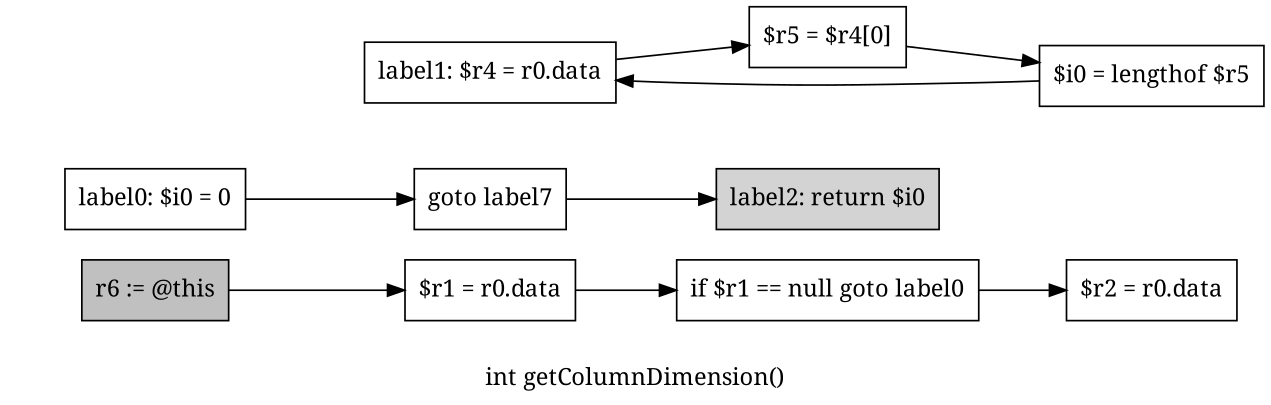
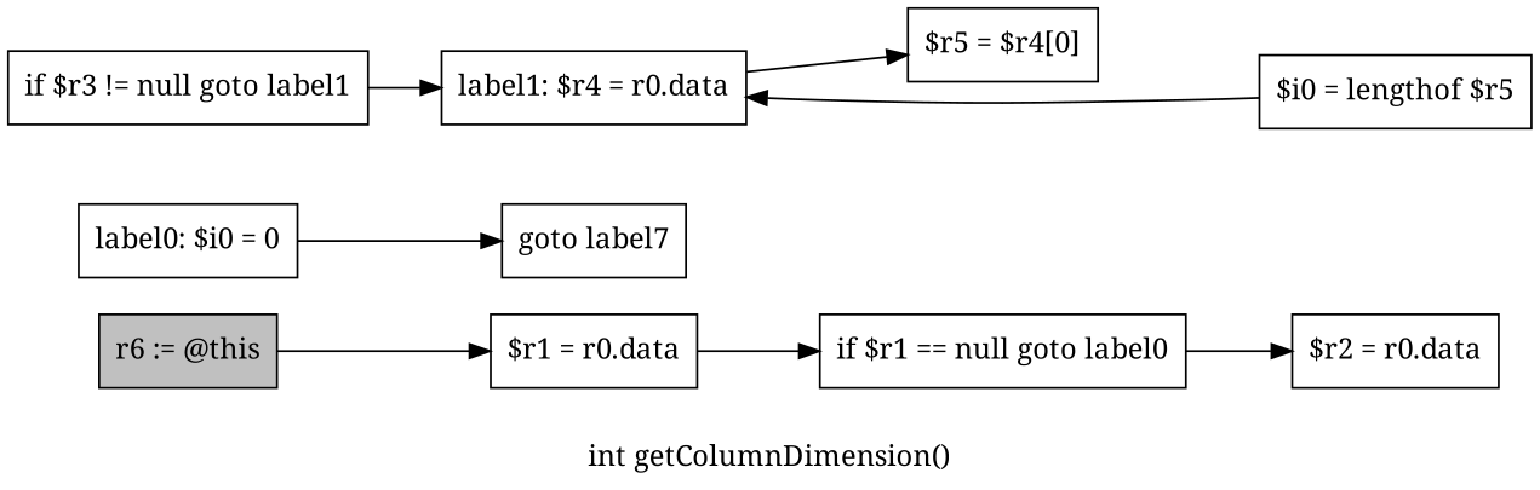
  digraph {
    fontname="Noto Serif"
    label="int getColumnDimension()"
    rankdir=LR
    node [fontname="Noto Serif" shape=box]
    edge [fontname="Noto Serif"]
    n1 [fillcolor=gray label="r6 := @this" style=filled]
    n2 [label="$r1 = r0.data"]
    n3 [label="if $r1 == null goto label0"]
    n4 [label="$r2 = r0.data"]
    n5 [label="label0: $i0 = 0"]
    n6 [label="goto label7"]
-   n7 [fillcolor=lightgray label="label2: return $i0" style=filled]
+   n8 [label="if $r3 != null goto label1"]
    n9 [label="label1: $r4 = r0.data"]
    n10 [label="$r5 = $r4[0]"]
    n11 [label="$i0 = lengthof $r5"]
    n1 -> n2
    n2 -> n3
    n3 -> n4
    n5 -> n6
-   n6 -> n7
+   n8 -> n9
    n9 -> n10
-   n10 -> n11
    n11 -> n9
  }
